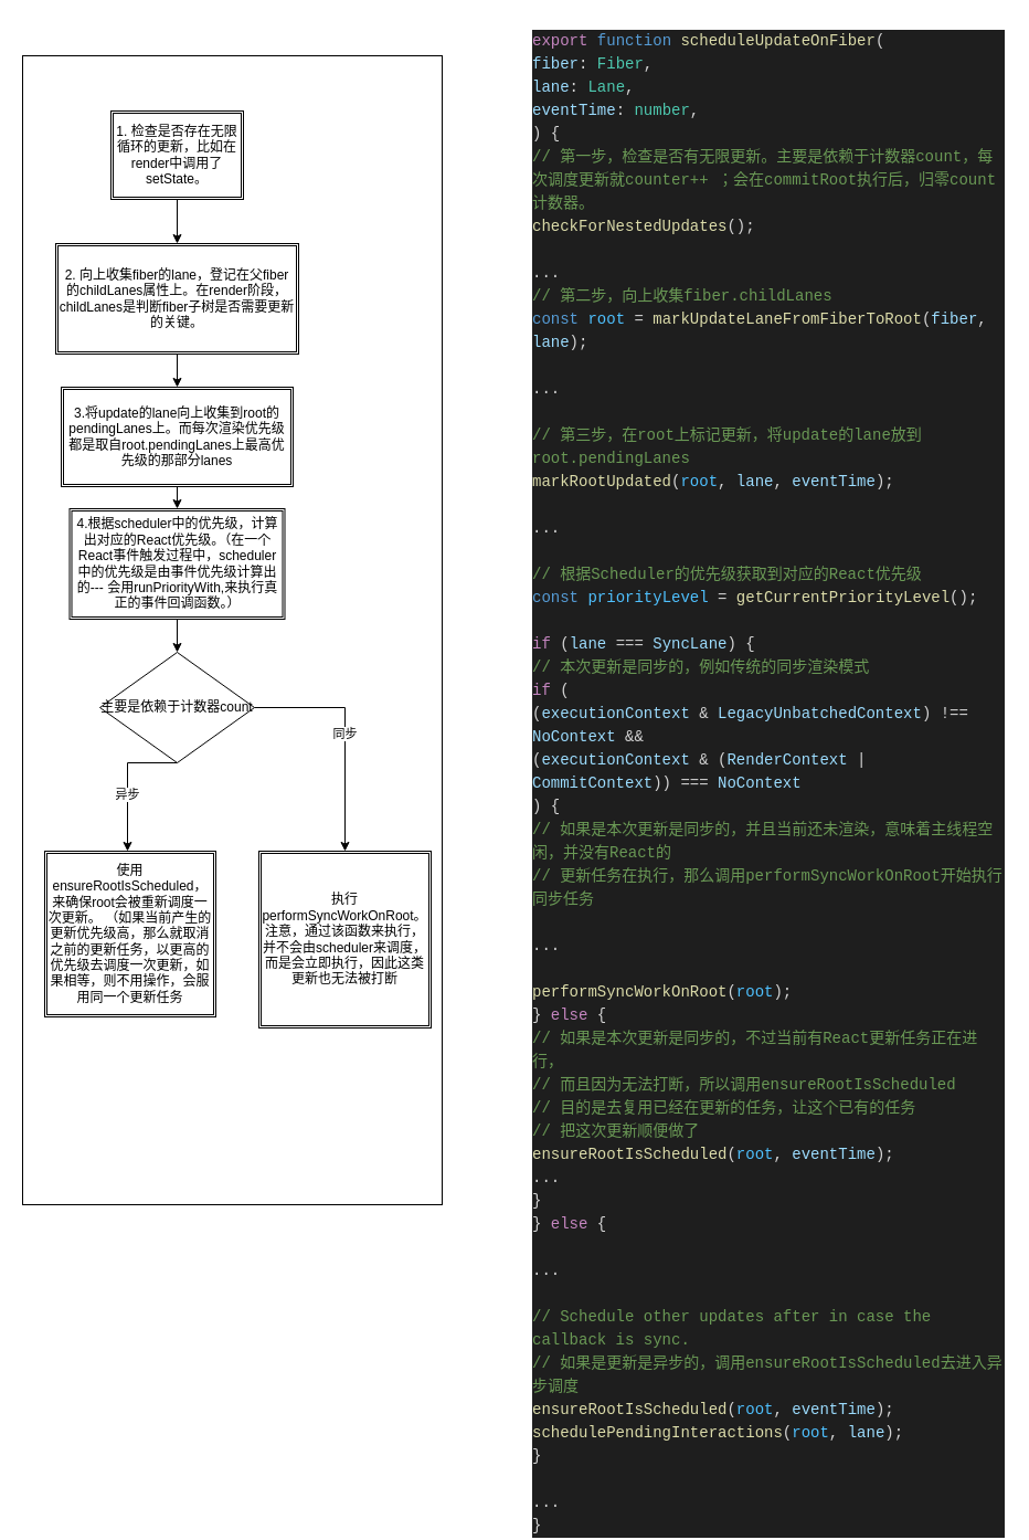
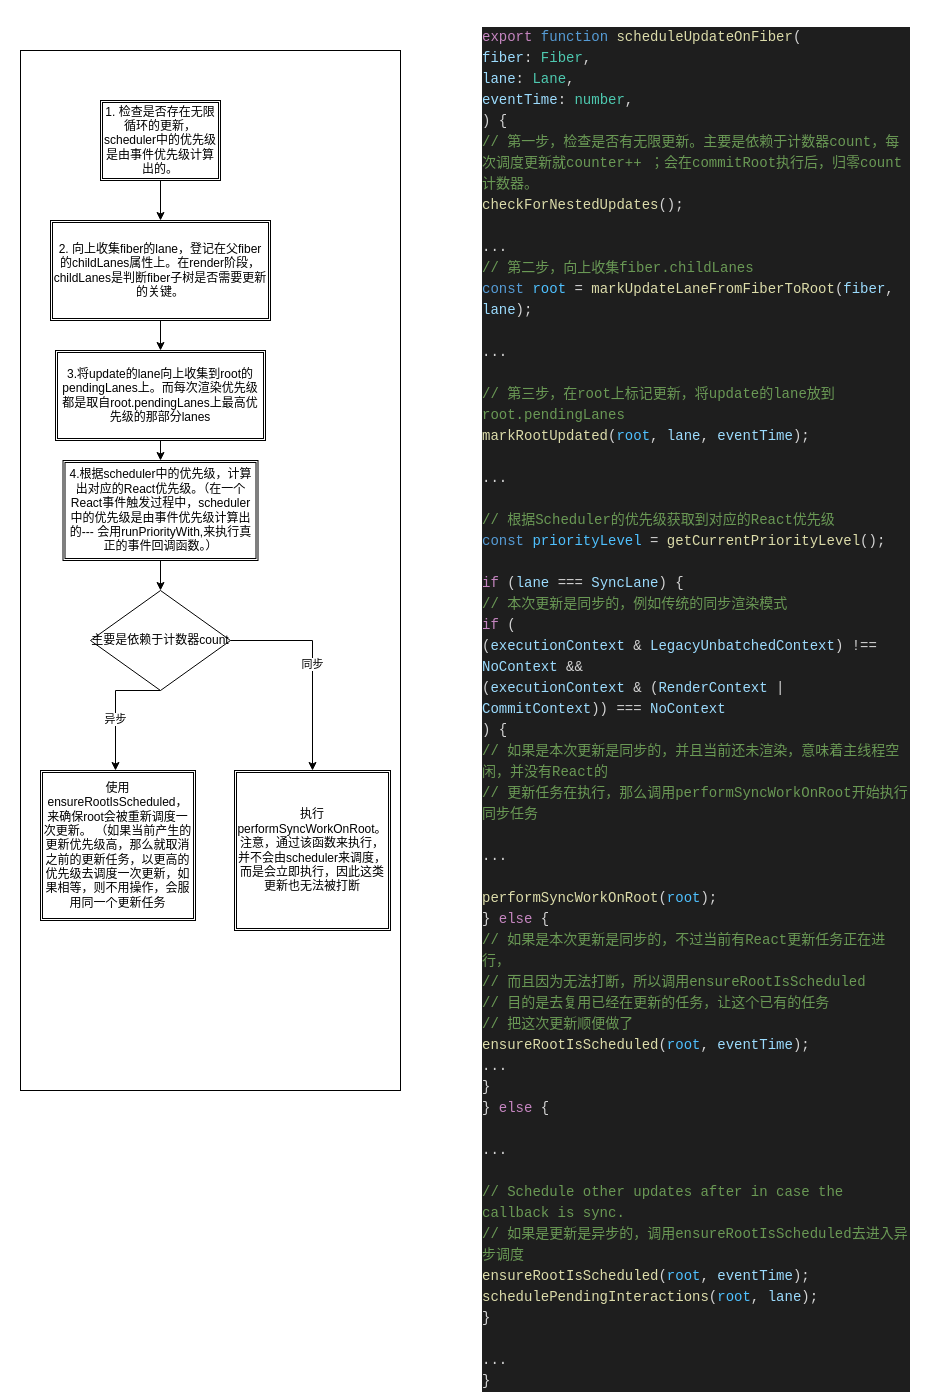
  <mxCell id="0" />
  <mxCell id="1" parent="0" />
  <mxCell id="2" value="" style="rounded=0;whiteSpace=wrap;html=1;" vertex="1" parent="1"><mxGeometry x="20" y="50" width="380" height="1040" as="geometry" /></mxCell>
  <mxCell id="3" style="edgeStyle=orthogonalEdgeStyle;rounded=0;orthogonalLoop=1;jettySize=auto;html=1;exitX=0.5;exitY=1;exitDx=0;exitDy=0;" edge="1" parent="1" source="4" target="7"><mxGeometry relative="1" as="geometry" /></mxCell>
- <mxCell id="4" value="1. 检查是否存在无限循环的更新，比如在render中调用了setState。" style="shape=ext;double=1;rounded=0;whiteSpace=wrap;html=1;" vertex="1" parent="1"><mxGeometry x="100" y="100" width="120" height="80" as="geometry" /></mxCell>
+ <mxCell id="4" value="1. 检查是否存在无限循环的更新，scheduler中的优先级是由事件优先级计算出的。" style="shape=ext;double=1;rounded=0;whiteSpace=wrap;html=1;" vertex="1" parent="1"><mxGeometry x="100" y="100" width="120" height="80" as="geometry" /></mxCell>
  <mxCell id="5" value="&lt;div style=&quot;color: rgb(212 , 212 , 212) ; background-color: rgb(30 , 30 , 30) ; font-family: &amp;#34;menlo&amp;#34; , &amp;#34;monaco&amp;#34; , &amp;#34;courier new&amp;#34; , monospace ; font-weight: normal ; font-size: 14px ; line-height: 21px&quot;&gt;&lt;div&gt;&lt;span style=&quot;color: #c586c0&quot;&gt;export&lt;/span&gt;&lt;span style=&quot;color: #d4d4d4&quot;&gt; &lt;/span&gt;&lt;span style=&quot;color: #569cd6&quot;&gt;function&lt;/span&gt;&lt;span style=&quot;color: #d4d4d4&quot;&gt; &lt;/span&gt;&lt;span style=&quot;color: #dcdcaa&quot;&gt;scheduleUpdateOnFiber&lt;/span&gt;&lt;span style=&quot;color: #d4d4d4&quot;&gt;(&lt;/span&gt;&lt;/div&gt;&lt;div&gt;&lt;span style=&quot;color: #d4d4d4&quot;&gt;  &lt;/span&gt;&lt;span style=&quot;color: #9cdcfe&quot;&gt;fiber&lt;/span&gt;&lt;span style=&quot;color: #d4d4d4&quot;&gt;: &lt;/span&gt;&lt;span style=&quot;color: #4ec9b0&quot;&gt;Fiber&lt;/span&gt;&lt;span style=&quot;color: #d4d4d4&quot;&gt;,&lt;/span&gt;&lt;/div&gt;&lt;div&gt;&lt;span style=&quot;color: #d4d4d4&quot;&gt;  &lt;/span&gt;&lt;span style=&quot;color: #9cdcfe&quot;&gt;lane&lt;/span&gt;&lt;span style=&quot;color: #d4d4d4&quot;&gt;: &lt;/span&gt;&lt;span style=&quot;color: #4ec9b0&quot;&gt;Lane&lt;/span&gt;&lt;span style=&quot;color: #d4d4d4&quot;&gt;,&lt;/span&gt;&lt;/div&gt;&lt;div&gt;&lt;span style=&quot;color: #d4d4d4&quot;&gt;  &lt;/span&gt;&lt;span style=&quot;color: #9cdcfe&quot;&gt;eventTime&lt;/span&gt;&lt;span style=&quot;color: #d4d4d4&quot;&gt;: &lt;/span&gt;&lt;span style=&quot;color: #4ec9b0&quot;&gt;number&lt;/span&gt;&lt;span style=&quot;color: #d4d4d4&quot;&gt;,&lt;/span&gt;&lt;/div&gt;&lt;div&gt;&lt;span style=&quot;color: #d4d4d4&quot;&gt;) {&lt;/span&gt;&lt;/div&gt;&lt;div&gt;&lt;span style=&quot;color: #d4d4d4&quot;&gt;  &lt;/span&gt;&lt;span style=&quot;color: #6a9955&quot;&gt;// 第一步，检查是否有无限更新。&lt;/span&gt;&lt;span style=&quot;color: rgb(106 , 153 , 85) ; font-family: &amp;#34;menlo&amp;#34; , &amp;#34;monaco&amp;#34; , &amp;#34;courier new&amp;#34; , monospace&quot;&gt;主要是依赖于计数器count，每次调度更新就counter++ ；会在commitRoot执行后，归零count计数器。&lt;/span&gt;&lt;/div&gt;&lt;div&gt;&lt;span style=&quot;color: #d4d4d4&quot;&gt;  &lt;/span&gt;&lt;span style=&quot;color: #dcdcaa&quot;&gt;checkForNestedUpdates&lt;/span&gt;&lt;span style=&quot;color: #d4d4d4&quot;&gt;();&lt;/span&gt;&lt;/div&gt;&lt;br&gt;&lt;div&gt;&lt;span style=&quot;color: #d4d4d4&quot;&gt;  ...&lt;/span&gt;&lt;/div&gt;&lt;div&gt;&lt;span style=&quot;color: #d4d4d4&quot;&gt;  &lt;/span&gt;&lt;span style=&quot;color: #6a9955&quot;&gt;// 第二步，向上收集fiber.childLanes&lt;/span&gt;&lt;/div&gt;&lt;div&gt;&lt;span style=&quot;color: #d4d4d4&quot;&gt;  &lt;/span&gt;&lt;span style=&quot;color: #569cd6&quot;&gt;const&lt;/span&gt;&lt;span style=&quot;color: #d4d4d4&quot;&gt; &lt;/span&gt;&lt;span style=&quot;color: #4fc1ff&quot;&gt;root&lt;/span&gt;&lt;span style=&quot;color: #d4d4d4&quot;&gt; = &lt;/span&gt;&lt;span style=&quot;color: #dcdcaa&quot;&gt;markUpdateLaneFromFiberToRoot&lt;/span&gt;&lt;span style=&quot;color: #d4d4d4&quot;&gt;(&lt;/span&gt;&lt;span style=&quot;color: #9cdcfe&quot;&gt;fiber&lt;/span&gt;&lt;span style=&quot;color: #d4d4d4&quot;&gt;, &lt;/span&gt;&lt;span style=&quot;color: #9cdcfe&quot;&gt;lane&lt;/span&gt;&lt;span style=&quot;color: #d4d4d4&quot;&gt;);&lt;/span&gt;&lt;/div&gt;&lt;br&gt;&lt;div&gt;&lt;span style=&quot;color: #d4d4d4&quot;&gt;  ...&lt;/span&gt;&lt;/div&gt;&lt;br&gt;&lt;div&gt;&lt;span style=&quot;color: #d4d4d4&quot;&gt;  &lt;/span&gt;&lt;span style=&quot;color: #6a9955&quot;&gt;// 第三步，在root上标记更新，将update的lane放到root.pendingLanes&lt;/span&gt;&lt;/div&gt;&lt;div&gt;&lt;span style=&quot;color: #d4d4d4&quot;&gt;  &lt;/span&gt;&lt;span style=&quot;color: #dcdcaa&quot;&gt;markRootUpdated&lt;/span&gt;&lt;span style=&quot;color: #d4d4d4&quot;&gt;(&lt;/span&gt;&lt;span style=&quot;color: #4fc1ff&quot;&gt;root&lt;/span&gt;&lt;span style=&quot;color: #d4d4d4&quot;&gt;, &lt;/span&gt;&lt;span style=&quot;color: #9cdcfe&quot;&gt;lane&lt;/span&gt;&lt;span style=&quot;color: #d4d4d4&quot;&gt;, &lt;/span&gt;&lt;span style=&quot;color: #9cdcfe&quot;&gt;eventTime&lt;/span&gt;&lt;span style=&quot;color: #d4d4d4&quot;&gt;);&lt;/span&gt;&lt;/div&gt;&lt;br&gt;&lt;div&gt;&lt;span style=&quot;color: #d4d4d4&quot;&gt;  ...&lt;/span&gt;&lt;/div&gt;&lt;br&gt;&lt;div&gt;&lt;span style=&quot;color: #d4d4d4&quot;&gt;  &lt;/span&gt;&lt;span style=&quot;color: #6a9955&quot;&gt;// 根据Scheduler的优先级获取到对应的React优先级&lt;/span&gt;&lt;/div&gt;&lt;div&gt;&lt;span style=&quot;color: #d4d4d4&quot;&gt;  &lt;/span&gt;&lt;span style=&quot;color: #569cd6&quot;&gt;const&lt;/span&gt;&lt;span style=&quot;color: #d4d4d4&quot;&gt; &lt;/span&gt;&lt;span style=&quot;color: #4fc1ff&quot;&gt;priorityLevel&lt;/span&gt;&lt;span style=&quot;color: #d4d4d4&quot;&gt; = &lt;/span&gt;&lt;span style=&quot;color: #dcdcaa&quot;&gt;getCurrentPriorityLevel&lt;/span&gt;&lt;span style=&quot;color: #d4d4d4&quot;&gt;();&lt;/span&gt;&lt;/div&gt;&lt;br&gt;&lt;div&gt;&lt;span style=&quot;color: #d4d4d4&quot;&gt;  &lt;/span&gt;&lt;span style=&quot;color: #c586c0&quot;&gt;if&lt;/span&gt;&lt;span style=&quot;color: #d4d4d4&quot;&gt; (&lt;/span&gt;&lt;span style=&quot;color: #9cdcfe&quot;&gt;lane&lt;/span&gt;&lt;span style=&quot;color: #d4d4d4&quot;&gt; === &lt;/span&gt;&lt;span style=&quot;color: #9cdcfe&quot;&gt;SyncLane&lt;/span&gt;&lt;span style=&quot;color: #d4d4d4&quot;&gt;) {&lt;/span&gt;&lt;/div&gt;&lt;div&gt;&lt;span style=&quot;color: #d4d4d4&quot;&gt;    &lt;/span&gt;&lt;span style=&quot;color: #6a9955&quot;&gt;// 本次更新是同步的，例如传统的同步渲染模式&lt;/span&gt;&lt;/div&gt;&lt;div&gt;&lt;span style=&quot;color: #d4d4d4&quot;&gt;    &lt;/span&gt;&lt;span style=&quot;color: #c586c0&quot;&gt;if&lt;/span&gt;&lt;span style=&quot;color: #d4d4d4&quot;&gt; (&lt;/span&gt;&lt;/div&gt;&lt;div&gt;&lt;span style=&quot;color: #d4d4d4&quot;&gt;      (&lt;/span&gt;&lt;span style=&quot;color: #9cdcfe&quot;&gt;executionContext&lt;/span&gt;&lt;span style=&quot;color: #d4d4d4&quot;&gt; &amp;amp; &lt;/span&gt;&lt;span style=&quot;color: #9cdcfe&quot;&gt;LegacyUnbatchedContext&lt;/span&gt;&lt;span style=&quot;color: #d4d4d4&quot;&gt;) !== &lt;/span&gt;&lt;span style=&quot;color: #9cdcfe&quot;&gt;NoContext&lt;/span&gt;&lt;span style=&quot;color: #d4d4d4&quot;&gt; &amp;amp;&amp;amp;&lt;/span&gt;&lt;/div&gt;&lt;div&gt;&lt;span style=&quot;color: #d4d4d4&quot;&gt;      (&lt;/span&gt;&lt;span style=&quot;color: #9cdcfe&quot;&gt;executionContext&lt;/span&gt;&lt;span style=&quot;color: #d4d4d4&quot;&gt; &amp;amp; (&lt;/span&gt;&lt;span style=&quot;color: #9cdcfe&quot;&gt;RenderContext&lt;/span&gt;&lt;span style=&quot;color: #d4d4d4&quot;&gt; | &lt;/span&gt;&lt;span style=&quot;color: #9cdcfe&quot;&gt;CommitContext&lt;/span&gt;&lt;span style=&quot;color: #d4d4d4&quot;&gt;)) === &lt;/span&gt;&lt;span style=&quot;color: #9cdcfe&quot;&gt;NoContext&lt;/span&gt;&lt;/div&gt;&lt;div&gt;&lt;span style=&quot;color: #d4d4d4&quot;&gt;    ) {&lt;/span&gt;&lt;/div&gt;&lt;div&gt;&lt;span style=&quot;color: #d4d4d4&quot;&gt;      &lt;/span&gt;&lt;span style=&quot;color: #6a9955&quot;&gt;// 如果是本次更新是同步的，并且当前还未渲染，意味着主线程空闲，并没有React的&lt;/span&gt;&lt;/div&gt;&lt;div&gt;&lt;span style=&quot;color: #d4d4d4&quot;&gt;      &lt;/span&gt;&lt;span style=&quot;color: #6a9955&quot;&gt;// 更新任务在执行，那么调用performSyncWorkOnRoot开始执行同步任务&lt;/span&gt;&lt;/div&gt;&lt;br&gt;&lt;div&gt;&lt;span style=&quot;color: #d4d4d4&quot;&gt;      ...&lt;/span&gt;&lt;/div&gt;&lt;br&gt;&lt;div&gt;&lt;span style=&quot;color: #d4d4d4&quot;&gt;      &lt;/span&gt;&lt;span style=&quot;color: #dcdcaa&quot;&gt;performSyncWorkOnRoot&lt;/span&gt;&lt;span style=&quot;color: #d4d4d4&quot;&gt;(&lt;/span&gt;&lt;span style=&quot;color: #4fc1ff&quot;&gt;root&lt;/span&gt;&lt;span style=&quot;color: #d4d4d4&quot;&gt;);&lt;/span&gt;&lt;/div&gt;&lt;div&gt;&lt;span style=&quot;color: #d4d4d4&quot;&gt;    } &lt;/span&gt;&lt;span style=&quot;color: #c586c0&quot;&gt;else&lt;/span&gt;&lt;span style=&quot;color: #d4d4d4&quot;&gt; {&lt;/span&gt;&lt;/div&gt;&lt;div&gt;&lt;span style=&quot;color: #d4d4d4&quot;&gt;      &lt;/span&gt;&lt;span style=&quot;color: #6a9955&quot;&gt;// 如果是本次更新是同步的，不过当前有React更新任务正在进行，&lt;/span&gt;&lt;/div&gt;&lt;div&gt;&lt;span style=&quot;color: #d4d4d4&quot;&gt;      &lt;/span&gt;&lt;span style=&quot;color: #6a9955&quot;&gt;// 而且因为无法打断，所以调用ensureRootIsScheduled&lt;/span&gt;&lt;/div&gt;&lt;div&gt;&lt;span style=&quot;color: #d4d4d4&quot;&gt;      &lt;/span&gt;&lt;span style=&quot;color: #6a9955&quot;&gt;// 目的是去复用已经在更新的任务，让这个已有的任务&lt;/span&gt;&lt;/div&gt;&lt;div&gt;&lt;span style=&quot;color: #d4d4d4&quot;&gt;      &lt;/span&gt;&lt;span style=&quot;color: #6a9955&quot;&gt;// 把这次更新顺便做了&lt;/span&gt;&lt;/div&gt;&lt;div&gt;&lt;span style=&quot;color: #d4d4d4&quot;&gt;      &lt;/span&gt;&lt;span style=&quot;color: #dcdcaa&quot;&gt;ensureRootIsScheduled&lt;/span&gt;&lt;span style=&quot;color: #d4d4d4&quot;&gt;(&lt;/span&gt;&lt;span style=&quot;color: #4fc1ff&quot;&gt;root&lt;/span&gt;&lt;span style=&quot;color: #d4d4d4&quot;&gt;, &lt;/span&gt;&lt;span style=&quot;color: #9cdcfe&quot;&gt;eventTime&lt;/span&gt;&lt;span style=&quot;color: #d4d4d4&quot;&gt;);&lt;/span&gt;&lt;/div&gt;&lt;div&gt;&lt;span style=&quot;color: #d4d4d4&quot;&gt;      ...&lt;/span&gt;&lt;/div&gt;&lt;div&gt;&lt;span style=&quot;color: #d4d4d4&quot;&gt;    }&lt;/span&gt;&lt;/div&gt;&lt;div&gt;&lt;span style=&quot;color: #d4d4d4&quot;&gt;  } &lt;/span&gt;&lt;span style=&quot;color: #c586c0&quot;&gt;else&lt;/span&gt;&lt;span style=&quot;color: #d4d4d4&quot;&gt; {&lt;/span&gt;&lt;/div&gt;&lt;br&gt;&lt;div&gt;&lt;span style=&quot;color: #d4d4d4&quot;&gt;    ...&lt;/span&gt;&lt;/div&gt;&lt;br&gt;&lt;div&gt;&lt;span style=&quot;color: #d4d4d4&quot;&gt;    &lt;/span&gt;&lt;span style=&quot;color: #6a9955&quot;&gt;// Schedule other updates after in case the callback is sync.&lt;/span&gt;&lt;/div&gt;&lt;div&gt;&lt;span style=&quot;color: #d4d4d4&quot;&gt;    &lt;/span&gt;&lt;span style=&quot;color: #6a9955&quot;&gt;// 如果是更新是异步的，调用ensureRootIsScheduled去进入异步调度&lt;/span&gt;&lt;/div&gt;&lt;div&gt;&lt;span style=&quot;color: #d4d4d4&quot;&gt;    &lt;/span&gt;&lt;span style=&quot;color: #dcdcaa&quot;&gt;ensureRootIsScheduled&lt;/span&gt;&lt;span style=&quot;color: #d4d4d4&quot;&gt;(&lt;/span&gt;&lt;span style=&quot;color: #4fc1ff&quot;&gt;root&lt;/span&gt;&lt;span style=&quot;color: #d4d4d4&quot;&gt;, &lt;/span&gt;&lt;span style=&quot;color: #9cdcfe&quot;&gt;eventTime&lt;/span&gt;&lt;span style=&quot;color: #d4d4d4&quot;&gt;);&lt;/span&gt;&lt;/div&gt;&lt;div&gt;&lt;span style=&quot;color: #d4d4d4&quot;&gt;    &lt;/span&gt;&lt;span style=&quot;color: #dcdcaa&quot;&gt;schedulePendingInteractions&lt;/span&gt;&lt;span style=&quot;color: #d4d4d4&quot;&gt;(&lt;/span&gt;&lt;span style=&quot;color: #4fc1ff&quot;&gt;root&lt;/span&gt;&lt;span style=&quot;color: #d4d4d4&quot;&gt;, &lt;/span&gt;&lt;span style=&quot;color: #9cdcfe&quot;&gt;lane&lt;/span&gt;&lt;span style=&quot;color: #d4d4d4&quot;&gt;);&lt;/span&gt;&lt;/div&gt;&lt;div&gt;&lt;span style=&quot;color: #d4d4d4&quot;&gt;  }&lt;/span&gt;&lt;/div&gt;&lt;br&gt;&lt;div&gt;&lt;span style=&quot;color: #d4d4d4&quot;&gt;  ...&lt;/span&gt;&lt;/div&gt;&lt;div&gt;&lt;span style=&quot;color: #d4d4d4&quot;&gt;}&lt;/span&gt;&lt;/div&gt;&lt;/div&gt;" style="text;whiteSpace=wrap;html=1;" vertex="1" parent="1"><mxGeometry x="480" y="20" width="430" height="720" as="geometry" /></mxCell>
  <mxCell id="6" style="edgeStyle=orthogonalEdgeStyle;rounded=0;orthogonalLoop=1;jettySize=auto;html=1;exitX=0.5;exitY=1;exitDx=0;exitDy=0;" edge="1" parent="1" source="7" target="9"><mxGeometry relative="1" as="geometry" /></mxCell>
  <mxCell id="7" value="2. 向上收集fiber的lane，登记在父fiber的childLanes属性上。在render阶段，childLanes是判断fiber子树是否需要更新的关键。" style="shape=ext;double=1;rounded=0;whiteSpace=wrap;html=1;" vertex="1" parent="1"><mxGeometry x="50" y="220" width="220" height="100" as="geometry" /></mxCell>
  <mxCell id="8" style="edgeStyle=orthogonalEdgeStyle;rounded=0;orthogonalLoop=1;jettySize=auto;html=1;exitX=0.5;exitY=1;exitDx=0;exitDy=0;entryX=0.5;entryY=0;entryDx=0;entryDy=0;" edge="1" parent="1" source="9" target="11"><mxGeometry relative="1" as="geometry" /></mxCell>
  <mxCell id="9" value="3.将update的lane向上收集到root的pendingLanes上。而每次渲染优先级都是取自root.pendingLanes上最高优先级的那部分lanes" style="shape=ext;double=1;rounded=0;whiteSpace=wrap;html=1;" vertex="1" parent="1"><mxGeometry x="55" y="350" width="210" height="90" as="geometry" /></mxCell>
  <mxCell id="10" style="edgeStyle=orthogonalEdgeStyle;rounded=0;orthogonalLoop=1;jettySize=auto;html=1;exitX=0.5;exitY=1;exitDx=0;exitDy=0;" edge="1" parent="1" source="11"><mxGeometry relative="1" as="geometry"><mxPoint x="160" y="590" as="targetPoint" /></mxGeometry></mxCell>
  <mxCell id="11" value="4.根据scheduler中的优先级，计算出对应的React优先级。（在一个React事件触发过程中，scheduler中的优先级是由事件优先级计算出的--- 会用runPriorityWith,来执行真正的事件回调函数。）" style="shape=ext;double=1;rounded=0;whiteSpace=wrap;html=1;" vertex="1" parent="1"><mxGeometry x="62.5" y="460" width="195" height="100" as="geometry" /></mxCell>
  <mxCell id="12" value="同步" style="edgeStyle=orthogonalEdgeStyle;rounded=0;orthogonalLoop=1;jettySize=auto;html=1;exitX=1;exitY=0.5;exitDx=0;exitDy=0;" edge="1" parent="1" source="15" target="17"><mxGeometry relative="1" as="geometry" /></mxCell>
  <mxCell id="13" style="edgeStyle=orthogonalEdgeStyle;rounded=0;orthogonalLoop=1;jettySize=auto;html=1;exitX=0.5;exitY=1;exitDx=0;exitDy=0;" edge="1" parent="1" source="15" target="16"><mxGeometry relative="1" as="geometry"><Array as="points"><mxPoint x="115" y="690" /></Array></mxGeometry></mxCell>
  <mxCell id="14" value="异步" style="edgeLabel;html=1;align=center;verticalAlign=middle;resizable=0;points=[];" vertex="1" connectable="0" parent="13"><mxGeometry x="0.171" y="-1" relative="1" as="geometry"><mxPoint as="offset" /></mxGeometry></mxCell>
  <mxCell id="15" value="主要是依赖于计数器count" style="rhombus;whiteSpace=wrap;html=1;" vertex="1" parent="1"><mxGeometry x="90" y="590" width="140" height="100" as="geometry" /></mxCell>
  <mxCell id="16" value="使用ensureRootIsScheduled，来确保root会被重新调度一次更新。 （如果当前产生的更新优先级高，那么就取消之前的更新任务，以更高的优先级去调度一次更新，如果相等，则不用操作，会服用同一个更新任务" style="shape=ext;double=1;rounded=0;whiteSpace=wrap;html=1;" vertex="1" parent="1"><mxGeometry x="40" y="770" width="155" height="150" as="geometry" /></mxCell>
  <mxCell id="17" value="&lt;span&gt;执行performSyncWorkOnRoot。注意，通过该函数来执行，并不会由scheduler来调度，而是会立即执行，因此这类更新也无法被打断&lt;/span&gt;" style="shape=ext;double=1;rounded=0;whiteSpace=wrap;html=1;" vertex="1" parent="1"><mxGeometry x="234" y="770" width="156" height="160" as="geometry" /></mxCell>
